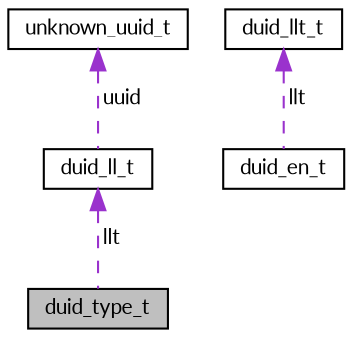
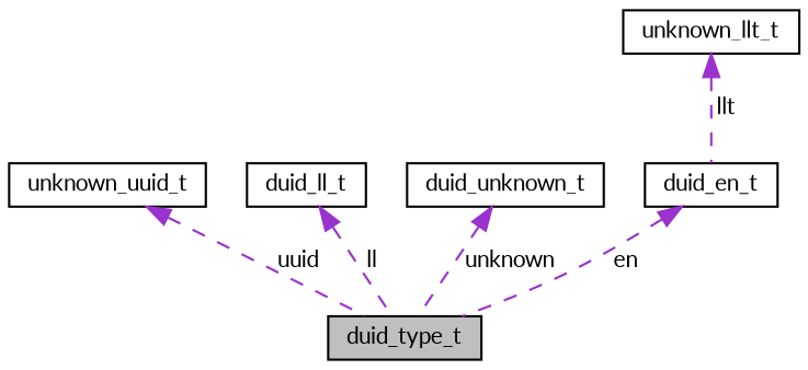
  digraph {
    fontname=Lato
    node [color=black fontname=Lato fontsize=10 shape=record]
    edge [color=darkorchid3 dir=back fontname=Lato fontsize=10 labelfontname=Helvetica labelfontsize=10 style=dashed]
    n1 [fillcolor=grey75 fontcolor=black height=0.2 label=duid_type_t style=filled width=0.4]
    n2 [height=0.2 label=unknown_uuid_t width=0.4]
    n3 [height=0.2 label=duid_ll_t width=0.4]
+   n4 [height=0.2 label=duid_unknown_t width=0.4]
    n5 [height=0.2 label=duid_en_t width=0.4]
-   n6 [height=0.2 label=duid_llt_t width=0.4]
-   n2 -> n3 [label=" uuid"]
-   n3 -> n1 [label=" llt"]
+   n6 [height=0.2 label=unknown_llt_t width=0.4]
+   n2 -> n1 [label=" uuid"]
+   n3 -> n1 [label=" ll"]
+   n4 -> n1 [label=" unknown"]
+   n5 -> n1 [label=" en"]
    n6 -> n5 [label=" llt"]
  }
